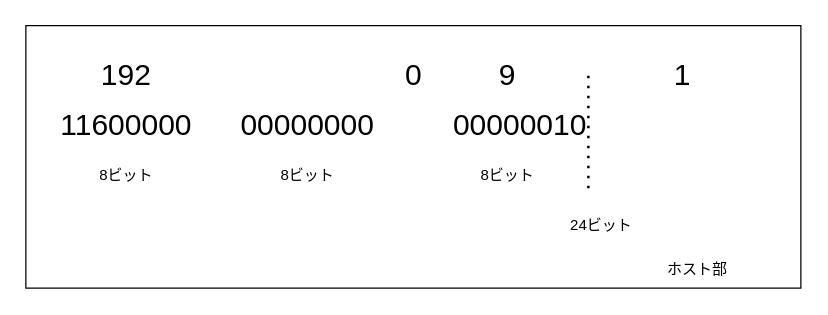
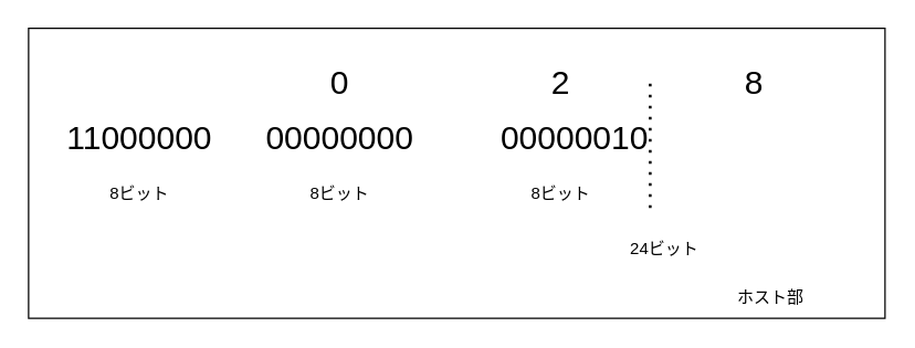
  <mxCell id="0" />
  <mxCell id="1" parent="0" />
  <mxCell id="2" value="" style="rounded=0;whiteSpace=wrap;html=1;" vertex="1" parent="1"><mxGeometry x="20" y="20" width="620" height="210" as="geometry" /></mxCell>
- <mxCell id="3" value="&lt;span style=&quot;font-size: 24px&quot;&gt;192&lt;/span&gt;" style="text;html=1;resizable=0;autosize=1;align=center;verticalAlign=middle;points=[];fillColor=none;strokeColor=none;rounded=0;" vertex="1" parent="1"><mxGeometry x="70" y="50" width="60" height="20" as="geometry" /></mxCell>
- <mxCell id="4" value="&lt;span style=&quot;font-size: 24px&quot;&gt;0&lt;/span&gt;" style="text;html=1;resizable=0;autosize=1;align=center;verticalAlign=middle;points=[];fillColor=none;strokeColor=none;rounded=0;" vertex="1" parent="1"><mxGeometry x="315" y="50" width="30" height="20" as="geometry" /></mxCell>
- <mxCell id="5" value="&lt;span style=&quot;font-size: 24px&quot;&gt;9&lt;/span&gt;" style="text;html=1;resizable=0;autosize=1;align=center;verticalAlign=middle;points=[];fillColor=none;strokeColor=none;rounded=0;" vertex="1" parent="1"><mxGeometry x="390" y="50" width="30" height="20" as="geometry" /></mxCell>
- <mxCell id="6" value="&lt;span style=&quot;font-size: 24px&quot;&gt;1&lt;/span&gt;" style="text;html=1;resizable=0;autosize=1;align=center;verticalAlign=middle;points=[];fillColor=none;strokeColor=none;rounded=0;" vertex="1" parent="1"><mxGeometry x="530" y="50" width="30" height="20" as="geometry" /></mxCell>
- <mxCell id="7" value="&lt;span style=&quot;font-size: 24px&quot;&gt;11600000&lt;/span&gt;" style="text;html=1;resizable=0;autosize=1;align=center;verticalAlign=middle;points=[];fillColor=none;strokeColor=none;rounded=0;" vertex="1" parent="1"><mxGeometry x="40" y="90" width="120" height="20" as="geometry" /></mxCell>
+ <mxCell id="4" value="&lt;span style=&quot;font-size: 24px&quot;&gt;0&lt;/span&gt;" style="text;html=1;resizable=0;autosize=1;align=center;verticalAlign=middle;points=[];fillColor=none;strokeColor=none;rounded=0;" vertex="1" parent="1"><mxGeometry x="230" y="50" width="30" height="20" as="geometry" /></mxCell>
+ <mxCell id="5" value="&lt;span style=&quot;font-size: 24px&quot;&gt;2&lt;/span&gt;" style="text;html=1;resizable=0;autosize=1;align=center;verticalAlign=middle;points=[];fillColor=none;strokeColor=none;rounded=0;" vertex="1" parent="1"><mxGeometry x="390" y="50" width="30" height="20" as="geometry" /></mxCell>
+ <mxCell id="6" value="&lt;span style=&quot;font-size: 24px&quot;&gt;8&lt;/span&gt;" style="text;html=1;resizable=0;autosize=1;align=center;verticalAlign=middle;points=[];fillColor=none;strokeColor=none;rounded=0;" vertex="1" parent="1"><mxGeometry x="530" y="50" width="30" height="20" as="geometry" /></mxCell>
+ <mxCell id="7" value="&lt;span style=&quot;font-size: 24px&quot;&gt;11000000&lt;/span&gt;" style="text;html=1;resizable=0;autosize=1;align=center;verticalAlign=middle;points=[];fillColor=none;strokeColor=none;rounded=0;" vertex="1" parent="1"><mxGeometry x="40" y="90" width="120" height="20" as="geometry" /></mxCell>
  <mxCell id="8" value="&lt;span style=&quot;font-size: 24px&quot;&gt;00000000&lt;/span&gt;" style="text;html=1;resizable=0;autosize=1;align=center;verticalAlign=middle;points=[];fillColor=none;strokeColor=none;rounded=0;" vertex="1" parent="1"><mxGeometry x="185" y="90" width="120" height="20" as="geometry" /></mxCell>
  <mxCell id="9" value="&lt;span style=&quot;font-size: 24px&quot;&gt;00000010&lt;/span&gt;" style="text;html=1;resizable=0;autosize=1;align=center;verticalAlign=middle;points=[];fillColor=none;strokeColor=none;rounded=0;" vertex="1" parent="1"><mxGeometry x="355" y="90" width="120" height="20" as="geometry" /></mxCell>
  <mxCell id="10" value="" style="endArrow=none;dashed=1;html=1;dashPattern=1 3;strokeWidth=2;" edge="1" parent="1"><mxGeometry width="50" height="50" relative="1" as="geometry"><mxPoint x="470" y="150" as="sourcePoint" /><mxPoint x="470" y="60" as="targetPoint" /></mxGeometry></mxCell>
  <mxCell id="11" value="8ビット" style="text;html=1;resizable=0;autosize=1;align=center;verticalAlign=middle;points=[];fillColor=none;strokeColor=none;rounded=0;" vertex="1" parent="1"><mxGeometry x="70" y="130" width="60" height="20" as="geometry" /></mxCell>
  <mxCell id="12" value="8ビット" style="text;html=1;resizable=0;autosize=1;align=center;verticalAlign=middle;points=[];fillColor=none;strokeColor=none;rounded=0;" vertex="1" parent="1"><mxGeometry x="215" y="130" width="60" height="20" as="geometry" /></mxCell>
  <mxCell id="13" value="8ビット" style="text;html=1;resizable=0;autosize=1;align=center;verticalAlign=middle;points=[];fillColor=none;strokeColor=none;rounded=0;" vertex="1" parent="1"><mxGeometry x="375" y="130" width="60" height="20" as="geometry" /></mxCell>
  <mxCell id="14" value="24ビット" style="text;html=1;resizable=0;autosize=1;align=center;verticalAlign=middle;points=[];fillColor=none;strokeColor=none;rounded=0;" vertex="1" parent="1"><mxGeometry x="450" y="170" width="60" height="20" as="geometry" /></mxCell>
  <mxCell id="15" value="ホスト部" style="text;html=1;strokeColor=none;fillColor=none;align=center;verticalAlign=middle;whiteSpace=wrap;rounded=0;" vertex="1" parent="1"><mxGeometry x="485" y="205" width="145" height="20" as="geometry" /></mxCell>
